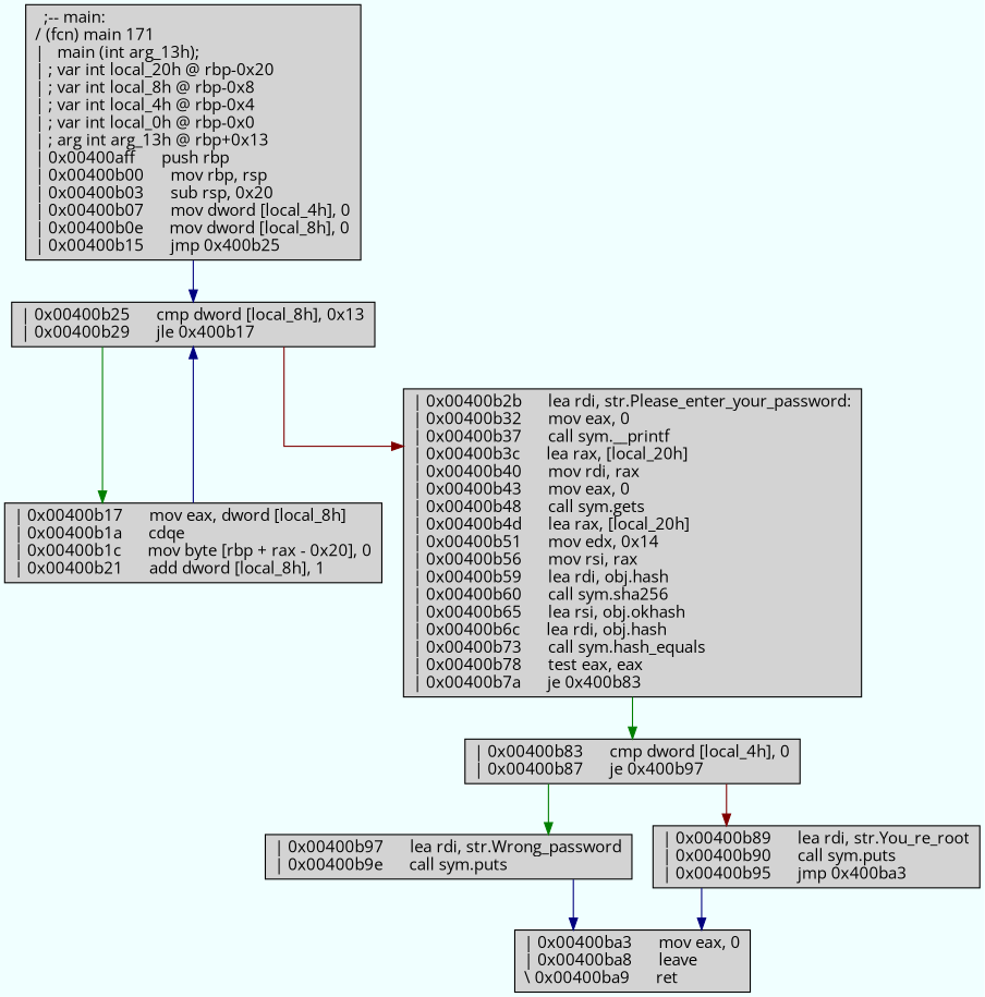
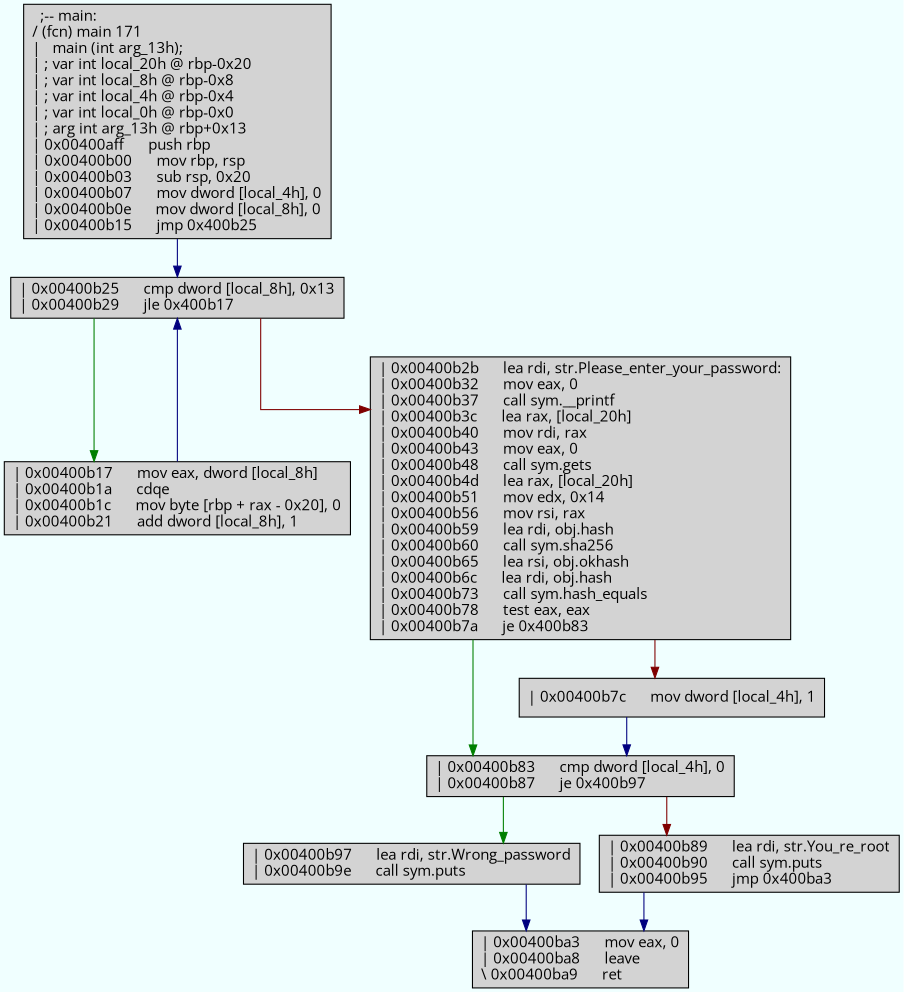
  digraph {
    bgcolor=azure
    fontname="Open Sans"
    fontsize=8
    splines=ortho
    node [fillcolor=lightgray shape=box style=filled fontname="Open Sans"]
    edge [arrowhead=normal color="#00007f" fontname="Open Sans"]
    n1 [label="  ;-- main:\l/ (fcn) main 171\l|   main (int arg_13h);\l| ; var int local_20h @ rbp-0x20\l| ; var int local_8h @ rbp-0x8\l| ; var int local_4h @ rbp-0x4\l| ; var int local_0h @ rbp-0x0\l| ; arg int arg_13h @ rbp+0x13\l| 0x00400aff      push rbp\l| 0x00400b00      mov rbp, rsp\l| 0x00400b03      sub rsp, 0x20\l| 0x00400b07      mov dword [local_4h], 0\l| 0x00400b0e      mov dword [local_8h], 0\l| 0x00400b15      jmp 0x400b25\l"]
    n2 [label="| 0x00400b25      cmp dword [local_8h], 0x13\l| 0x00400b29      jle 0x400b17\l"]
    n3 [label="| 0x00400b17      mov eax, dword [local_8h]\l| 0x00400b1a      cdqe\l| 0x00400b1c      mov byte [rbp + rax - 0x20], 0\l| 0x00400b21      add dword [local_8h], 1\l"]
    n4 [label="| 0x00400b2b      lea rdi, str.Please_enter_your_password:\l| 0x00400b32      mov eax, 0\l| 0x00400b37      call sym.__printf\l| 0x00400b3c      lea rax, [local_20h]\l| 0x00400b40      mov rdi, rax\l| 0x00400b43      mov eax, 0\l| 0x00400b48      call sym.gets\l| 0x00400b4d      lea rax, [local_20h]\l| 0x00400b51      mov edx, 0x14\l| 0x00400b56      mov rsi, rax\l| 0x00400b59      lea rdi, obj.hash\l| 0x00400b60      call sym.sha256\l| 0x00400b65      lea rsi, obj.okhash\l| 0x00400b6c      lea rdi, obj.hash\l| 0x00400b73      call sym.hash_equals\l| 0x00400b78      test eax, eax\l| 0x00400b7a      je 0x400b83\l"]
    n5 [label="| 0x00400b83      cmp dword [local_4h], 0\l| 0x00400b87      je 0x400b97\l"]
+   n6 [label="| 0x00400b7c      mov dword [local_4h], 1\l"]
    n7 [label="| 0x00400b97      lea rdi, str.Wrong_password\l| 0x00400b9e      call sym.puts\l"]
    n8 [label="| 0x00400b89      lea rdi, str.You_re_root\l| 0x00400b90      call sym.puts\l| 0x00400b95      jmp 0x400ba3\l"]
    n9 [label="| 0x00400ba3      mov eax, 0\l| 0x00400ba8      leave\l\\ 0x00400ba9      ret\l"]
    n1 -> n2
    n2 -> n3 [color="#007f00"]
    n2 -> n4 [color="#7f0000"]
    n3 -> n2
    n4 -> n5 [color="#007f00"]
+   n4 -> n6 [color="#7f0000"]
    n5 -> n7 [color="#007f00"]
    n5 -> n8 [color="#7f0000"]
+   n6 -> n5
    n7 -> n9
    n8 -> n9
  }
